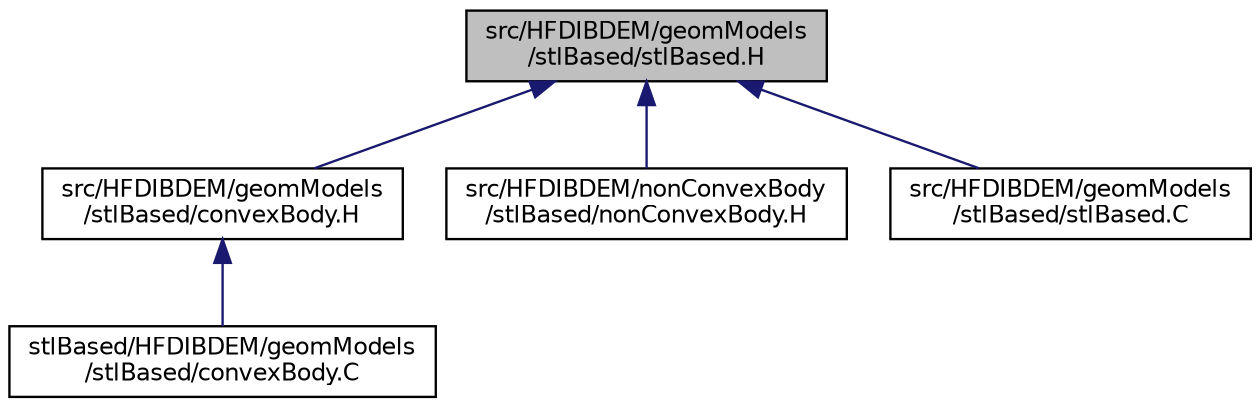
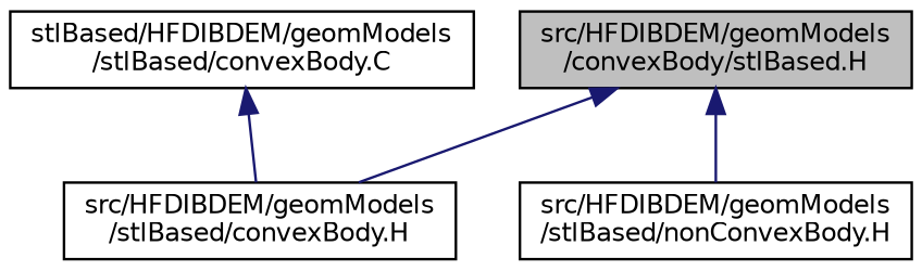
  digraph {
    node [color=black fillcolor=white fontname=Helvetica fontsize=10 shape=record style=filled]
    edge [color=midnightblue dir=back fontname=Helvetica fontsize=10 labelfontname=Helvetica labelfontsize=10 style=solid]
-   n1 [fillcolor=grey75 fontcolor=black height=0.2 label="src/HFDIBDEM/geomModels\l/stlBased/stlBased.H" width=0.4]
+   n1 [fillcolor=grey75 fontcolor=black height=0.2 label="src/HFDIBDEM/geomModels\l/convexBody/stlBased.H" width=0.4]
    n2 [height=0.2 label="src/HFDIBDEM/geomModels\l/stlBased/convexBody.H" width=0.4]
-   n3 [height=0.2 label="src/HFDIBDEM/nonConvexBody\l/stlBased/nonConvexBody.H" width=0.4]
-   n4 [height=0.2 label="src/HFDIBDEM/geomModels\l/stlBased/stlBased.C" width=0.4]
+   n3 [height=0.2 label="src/HFDIBDEM/geomModels\l/stlBased/nonConvexBody.H" width=0.4]
    n5 [height=0.2 label="stlBased/HFDIBDEM/geomModels\l/stlBased/convexBody.C" width=0.4]
    n1 -> n2
    n1 -> n3
-   n1 -> n4
-   n2 -> n5
+   n5 -> n2
  }
